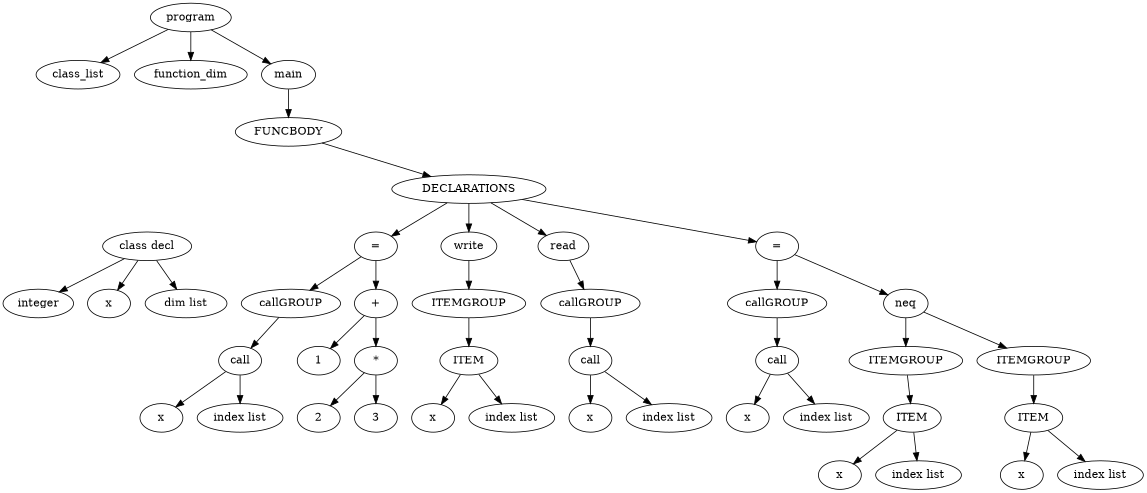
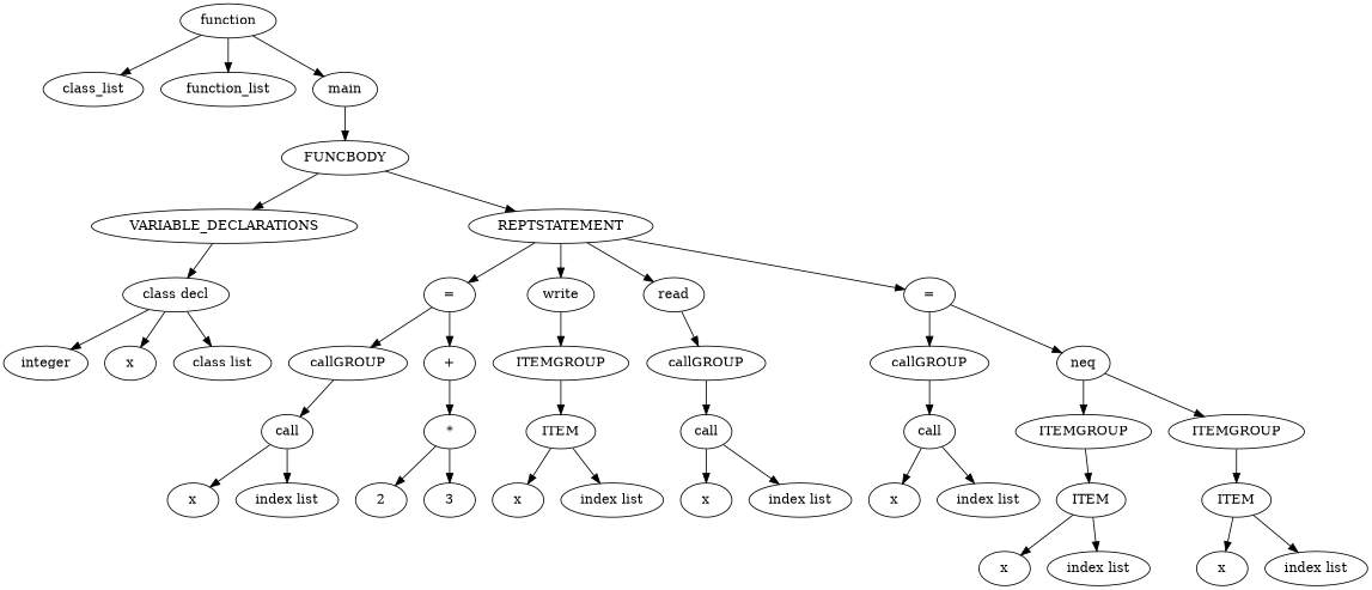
  digraph {
-   n1 [label=program]
+   n1 [label=function]
    n2 [label=class_list]
-   n3 [label=function_dim]
+   n3 [label=function_list]
    n4 [label=main]
    n5 [label=FUNCBODY]
-   n7 [label=DECLARATIONS]
+   n6 [label=VARIABLE_DECLARATIONS]
+   n7 [label=REPTSTATEMENT]
    n8 [label="class decl"]
    n9 [label="="]
    n10 [label=write]
    n11 [label=read]
    n12 [label="="]
    n13 [label=integer]
    n14 [label=x]
-   n15 [label="dim list"]
+   n15 [label="class list"]
    n16 [label=callGROUP]
    n17 [label="+"]
    n18 [label=ITEMGROUP]
    n19 [label=callGROUP]
    n20 [label=callGROUP]
    n21 [label=neq]
    n22 [label=call]
-   n23 [label=1]
    n24 [label="*"]
    n25 [label=ITEM]
    n26 [label=call]
    n27 [label=call]
    n28 [label=ITEMGROUP]
    n29 [label=ITEMGROUP]
    n30 [label=x]
    n31 [label="index list"]
    n32 [label=ITEM]
    n33 [label=ITEM]
    n34 [label=x]
    n35 [label="index list"]
    n36 [label=x]
    n37 [label="index list"]
    n38 [label=x]
    n39 [label="index list"]
    n40 [label=x]
    n41 [label="index list"]
    n42 [label=x]
    n43 [label="index list"]
    n44 [label=2]
    n45 [label=3]
    n1 -> n2
    n1 -> n3
    n1 -> n4
    n4 -> n5
+   n5 -> n6
    n5 -> n7
+   n6 -> n8
    n7 -> n9
    n7 -> n10
    n7 -> n11
    n7 -> n12
    n8 -> n13
    n8 -> n14
    n8 -> n15
    n9 -> n16
    n9 -> n17
    n10 -> n18
    n11 -> n19
    n12 -> n20
    n12 -> n21
    n16 -> n22
-   n17 -> n23
    n17 -> n24
    n18 -> n25
    n19 -> n26
    n20 -> n27
    n21 -> n28
    n21 -> n29
    n22 -> n42
    n22 -> n43
    n24 -> n44
    n24 -> n45
    n25 -> n40
    n25 -> n41
    n26 -> n38
    n26 -> n39
    n27 -> n30
    n27 -> n31
    n28 -> n32
    n29 -> n33
    n32 -> n34
    n32 -> n35
    n33 -> n36
    n33 -> n37
  }
